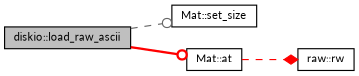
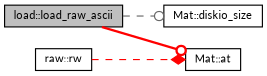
  digraph {
    fontname=Lato
    rankdir=LR
    node [color=black fillcolor=white fontname=Lato fontsize=10 shape=record style=filled]
    edge [arrowhead=odot color=red fontname=Lato fontsize=10 labelfontname=Helvetica labelfontsize=10 style=dashed]
-   n1 [fillcolor=grey75 fontcolor=black height=0.2 label="diskio::load_raw_ascii" width=0.4]
-   n2 [height=0.2 label="Mat::set_size" width=0.4]
+   n1 [fillcolor=grey75 fontcolor=black height=0.2 label="load::load_raw_ascii" width=0.4]
+   n2 [height=0.2 label="Mat::diskio_size" width=0.4]
    n3 [height=0.2 label="Mat::at" width=0.4]
    n4 [height=0.2 label="raw::rw" width=0.4]
    n1 -> n2 [color=gray40]
    n1 -> n3 [style=bold]
-   n3 -> n4 [arrowhead=diamond]
+   n4 -> n3 [arrowhead=diamond]
  }
